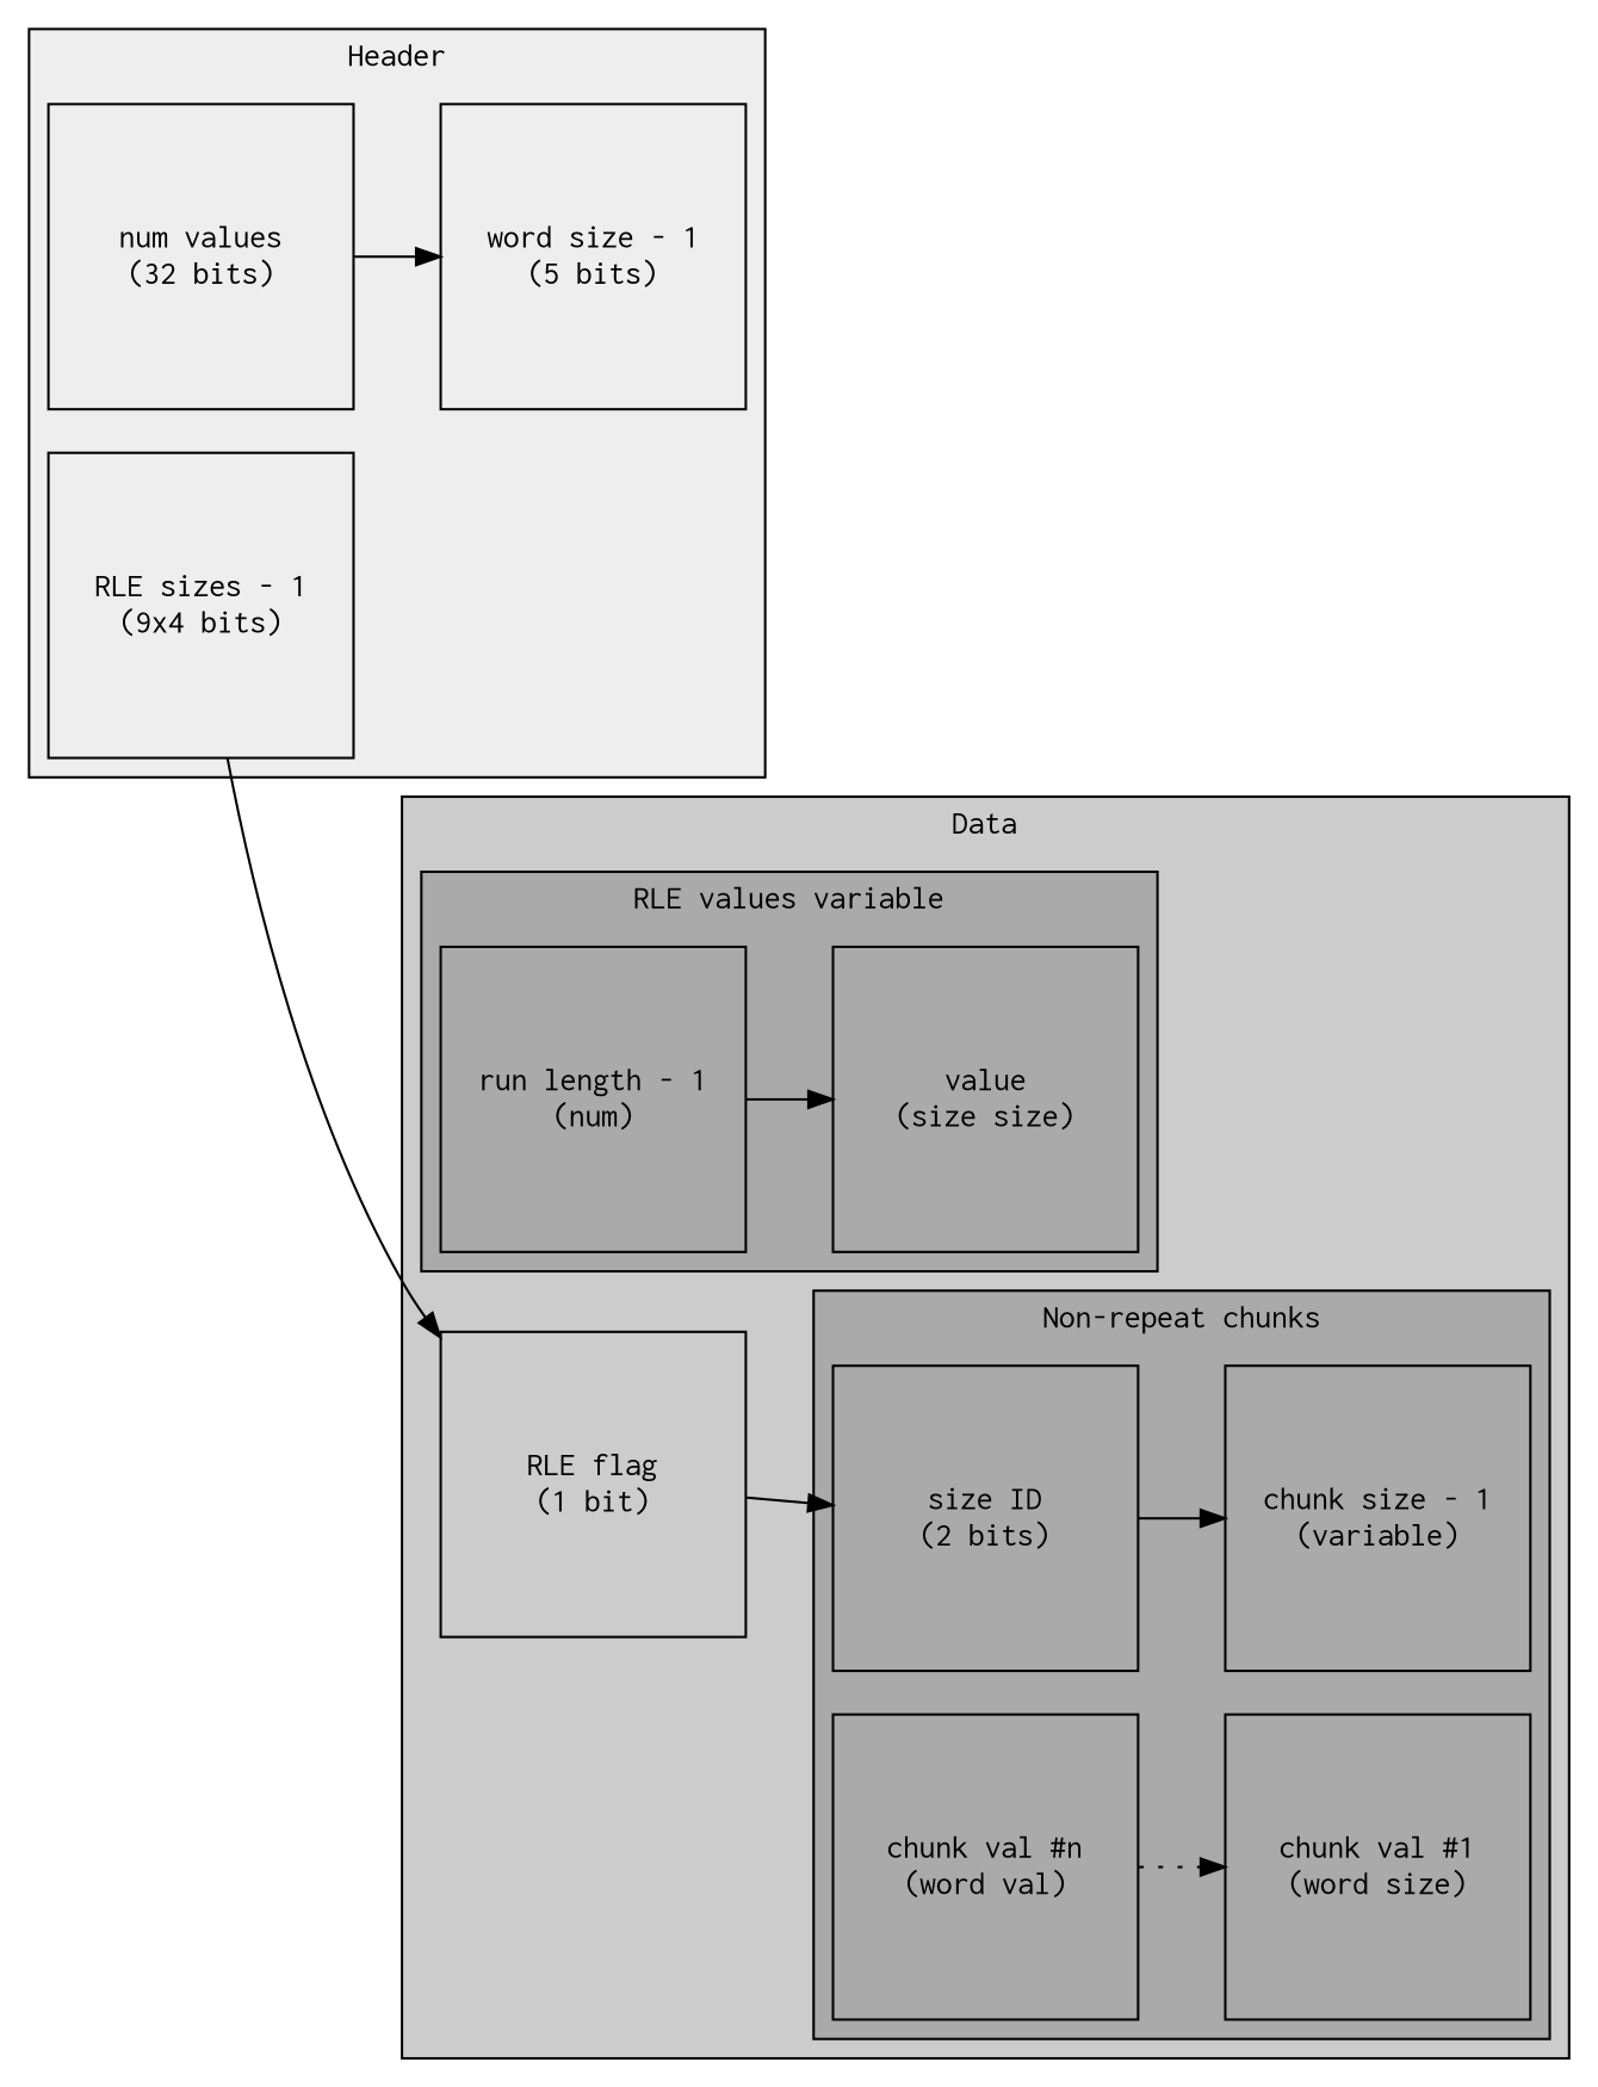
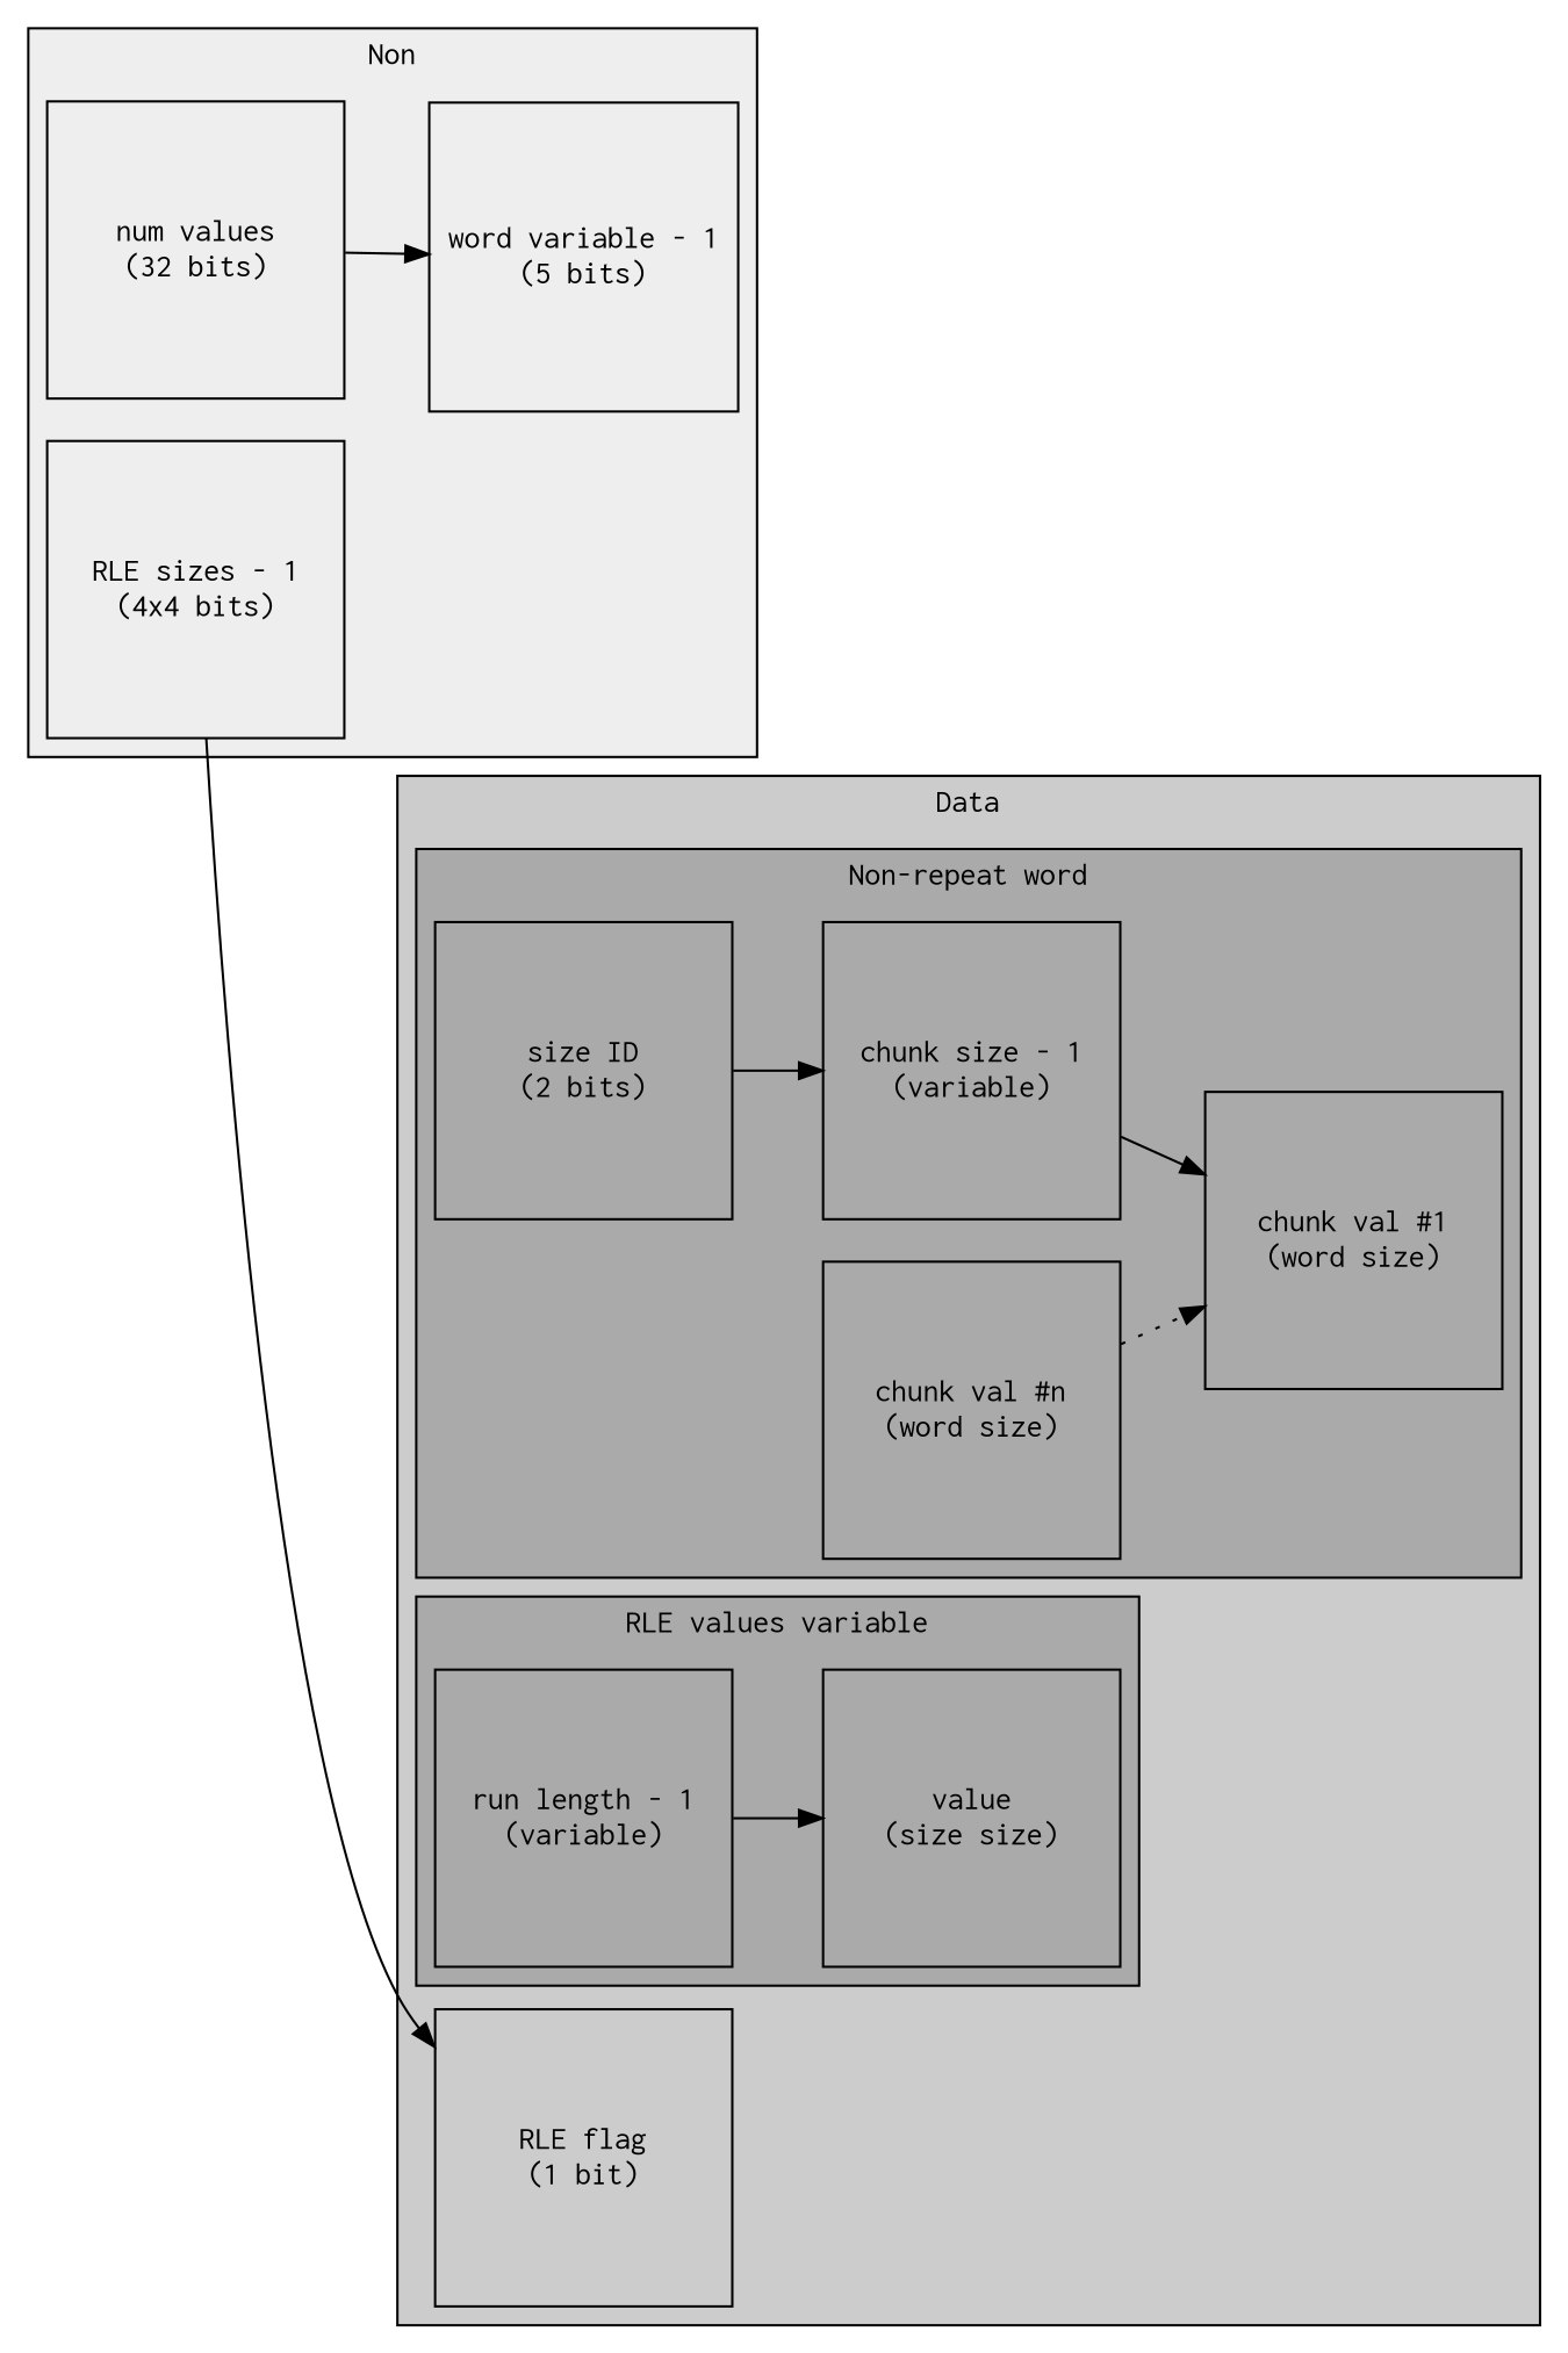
  digraph {
    fontname=Inconsolata
    rankdir=LR
    node [fontname=Inconsolata shape=square]
    n1 [label="num values\n(32 bits)" width=1.75]
-   n2 [label="word size - 1\n(5 bits)" width=1.75]
-   n3 [label="RLE sizes - 1\n(9x4 bits)" width=1.75]
+   n2 [label="word variable - 1\n(5 bits)" width=1.75]
+   n3 [label="RLE sizes - 1\n(4x4 bits)" width=1.75]
    n4 [label="size ID\n(2 bits)" width=1.75]
    n5 [label="chunk size - 1\n(variable)" width=1.75]
    n6 [label="chunk val #1\n(word size)" width=1.75]
-   n7 [label="chunk val #n\n(word val)" width=1.75]
-   n8 [label="run length - 1\n(num)" width=1.75]
+   n7 [label="chunk val #n\n(word size)" width=1.75]
+   n8 [label="run length - 1\n(variable)" width=1.75]
    n9 [label="value\n(size size)" width=1.75]
    n10 [label="RLE flag\n(1 bit)" width=1.75]
    subgraph cluster_1 {
      bgcolor="#eeeeee"
-     label=Header
+     label=Non
      style=filled
      n1
      n2
      n3
    }
    subgraph cluster_2 {
      bgcolor="#cccccc"
      label=Data
      n10
      subgraph cluster_3 {
        bgcolor="#aaaaaa"
-       label="Non-repeat chunks"
+       label="Non-repeat word"
        n4
        n5
        n6
        n7
      }
      subgraph cluster_4 {
        bgcolor="#aaaaaa"
        label="RLE values variable"
        n8
        n9
      }
    }
    n1 -> n2
    n3 -> n10
    n4 -> n5
+   n5 -> n6
    n7 -> n6 [style=dotted]
    n8 -> n9
-   n10 -> n4
  }
